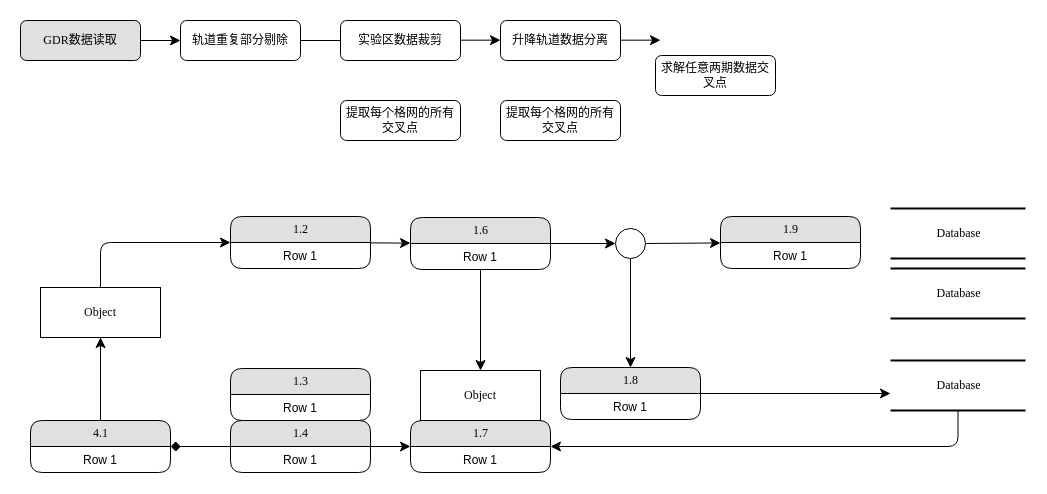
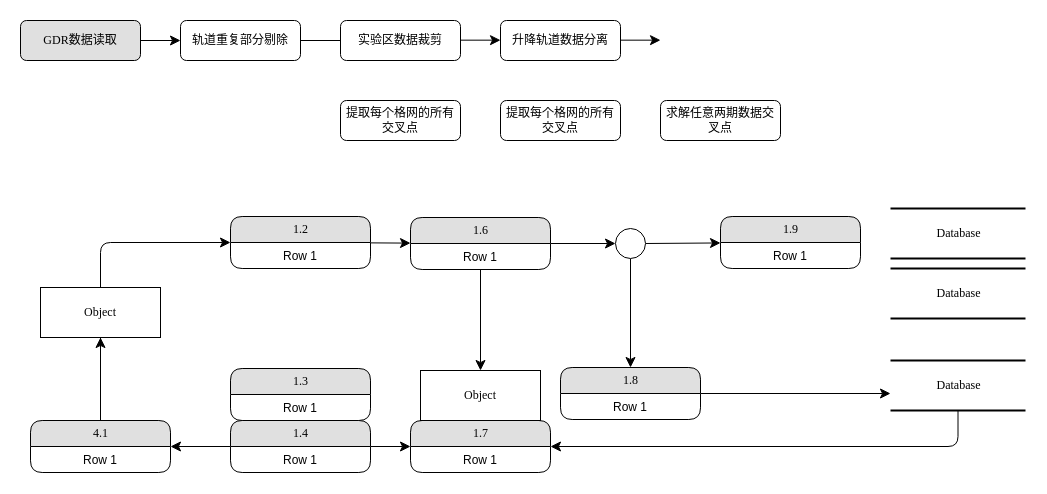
  <mxCell id="0" />
  <mxCell id="1" parent="0" />
  <mxCell id="2" value="Database" style="html=1;rounded=0;shadow=0;comic=0;labelBackgroundColor=none;strokeWidth=2;fontFamily=Verdana;fontSize=12;align=center;shape=mxgraph.ios7ui.horLines;" parent="1" vertex="1"><mxGeometry x="890" y="208" width="135" height="50" as="geometry" /></mxCell>
  <mxCell id="3" value="Database" style="html=1;rounded=0;shadow=0;comic=0;labelBackgroundColor=none;strokeWidth=2;fontFamily=Verdana;fontSize=12;align=center;shape=mxgraph.ios7ui.horLines;" parent="1" vertex="1"><mxGeometry x="890" y="268" width="135" height="50" as="geometry" /></mxCell>
  <mxCell id="4" style="edgeStyle=none;html=1;labelBackgroundColor=none;startFill=0;startSize=8;endFill=1;endSize=8;fontFamily=Verdana;fontSize=12;exitX=1;exitY=0.5;exitDx=0;exitDy=0;" parent="1" source="40" edge="1"><mxGeometry relative="1" as="geometry"><mxPoint x="140" y="38" as="sourcePoint" /><mxPoint x="180" y="40" as="targetPoint" /></mxGeometry></mxCell>
  <mxCell id="5" style="edgeStyle=none;html=1;labelBackgroundColor=none;startFill=0;startSize=8;endFill=1;endSize=8;fontFamily=Verdana;fontSize=12;exitX=1;exitY=0.5;exitDx=0;exitDy=0;entryX=0;entryY=0.5;entryDx=0;entryDy=0;endArrow=none;" parent="1" source="39" target="41" edge="1"><mxGeometry relative="1" as="geometry"><mxPoint x="292.941" y="64" as="sourcePoint" /></mxGeometry></mxCell>
  <mxCell id="6" style="edgeStyle=orthogonalEdgeStyle;html=1;labelBackgroundColor=none;startFill=0;startSize=8;endFill=1;endSize=8;fontFamily=Verdana;fontSize=12;" parent="1" source="7" target="31" edge="1"><mxGeometry relative="1" as="geometry"><Array as="points"><mxPoint x="958" y="446" /></Array></mxGeometry></mxCell>
  <mxCell id="7" value="Database" style="html=1;rounded=0;shadow=0;comic=0;labelBackgroundColor=none;strokeWidth=2;fontFamily=Verdana;fontSize=12;align=center;shape=mxgraph.ios7ui.horLines;" parent="1" vertex="1"><mxGeometry x="890" y="360" width="135" height="50" as="geometry" /></mxCell>
  <mxCell id="8" style="edgeStyle=none;html=1;labelBackgroundColor=none;startFill=0;startSize=8;endFill=1;endSize=8;fontFamily=Verdana;fontSize=12;" parent="1" source="10" target="38" edge="1"><mxGeometry relative="1" as="geometry"><mxPoint x="550" y="242.93" as="targetPoint" /></mxGeometry></mxCell>
  <mxCell id="9" style="edgeStyle=none;html=1;labelBackgroundColor=none;startFill=0;startSize=8;endFill=1;endSize=8;fontFamily=Verdana;fontSize=12;" parent="1" source="10" target="35" edge="1"><mxGeometry relative="1" as="geometry" /></mxCell>
  <mxCell id="10" value="1.6" style="swimlane;html=1;fontStyle=0;childLayout=stackLayout;horizontal=1;startSize=26;fillColor=#e0e0e0;horizontalStack=0;resizeParent=1;resizeLast=0;collapsible=1;marginBottom=0;swimlaneFillColor=#ffffff;align=center;rounded=1;shadow=0;comic=0;labelBackgroundColor=none;strokeWidth=1;fontFamily=Verdana;fontSize=12" parent="1" vertex="1"><mxGeometry x="410" y="217" width="140" height="52" as="geometry" /></mxCell>
  <mxCell id="11" value="Row 1" style="text;html=1;strokeColor=none;fillColor=none;spacingLeft=4;spacingRight=4;whiteSpace=wrap;overflow=hidden;rotatable=0;points=[[0,0.5],[1,0.5]];portConstraint=eastwest;align=center;" parent="10" vertex="1"><mxGeometry y="26" width="140" height="26" as="geometry" /></mxCell>
  <mxCell id="12" style="edgeStyle=none;html=1;labelBackgroundColor=none;startFill=0;startSize=8;endFill=1;endSize=8;fontFamily=Verdana;fontSize=12;" parent="1" source="13" target="10" edge="1"><mxGeometry relative="1" as="geometry" /></mxCell>
  <mxCell id="13" value="1.2" style="swimlane;html=1;fontStyle=0;childLayout=stackLayout;horizontal=1;startSize=26;fillColor=#e0e0e0;horizontalStack=0;resizeParent=1;resizeLast=0;collapsible=1;marginBottom=0;swimlaneFillColor=#ffffff;align=center;rounded=1;shadow=0;comic=0;labelBackgroundColor=none;strokeWidth=1;fontFamily=Verdana;fontSize=12" parent="1" vertex="1"><mxGeometry x="230" y="216" width="140" height="52" as="geometry" /></mxCell>
  <mxCell id="14" value="Row 1" style="text;html=1;strokeColor=none;fillColor=none;spacingLeft=4;spacingRight=4;whiteSpace=wrap;overflow=hidden;rotatable=0;points=[[0,0.5],[1,0.5]];portConstraint=eastwest;align=center;" parent="13" vertex="1"><mxGeometry y="26" width="140" height="26" as="geometry" /></mxCell>
  <mxCell id="15" value="1.9" style="swimlane;html=1;fontStyle=0;childLayout=stackLayout;horizontal=1;startSize=26;fillColor=#e0e0e0;horizontalStack=0;resizeParent=1;resizeLast=0;collapsible=1;marginBottom=0;swimlaneFillColor=#ffffff;align=center;rounded=1;shadow=0;comic=0;labelBackgroundColor=none;strokeWidth=1;fontFamily=Verdana;fontSize=12" parent="1" vertex="1"><mxGeometry x="720" y="216" width="140" height="52" as="geometry" /></mxCell>
  <mxCell id="16" value="Row 1" style="text;html=1;strokeColor=none;fillColor=none;spacingLeft=4;spacingRight=4;whiteSpace=wrap;overflow=hidden;rotatable=0;points=[[0,0.5],[1,0.5]];portConstraint=eastwest;align=center;" parent="15" vertex="1"><mxGeometry y="26" width="140" height="26" as="geometry" /></mxCell>
  <mxCell id="17" style="edgeStyle=none;html=1;labelBackgroundColor=none;startFill=0;startSize=8;endFill=1;endSize=8;fontFamily=Verdana;fontSize=12;" parent="1" source="18" target="28" edge="1"><mxGeometry relative="1" as="geometry" /></mxCell>
  <mxCell id="18" value="1.3" style="swimlane;html=1;fontStyle=0;childLayout=stackLayout;horizontal=1;startSize=26;fillColor=#e0e0e0;horizontalStack=0;resizeParent=1;resizeLast=0;collapsible=1;marginBottom=0;swimlaneFillColor=#ffffff;align=center;rounded=1;shadow=0;comic=0;labelBackgroundColor=none;strokeWidth=1;fontFamily=Verdana;fontSize=12" parent="1" vertex="1"><mxGeometry x="230" y="368" width="140" height="52" as="geometry" /></mxCell>
  <mxCell id="19" value="Row 1" style="text;html=1;strokeColor=none;fillColor=none;spacingLeft=4;spacingRight=4;whiteSpace=wrap;overflow=hidden;rotatable=0;points=[[0,0.5],[1,0.5]];portConstraint=eastwest;align=center;" parent="18" vertex="1"><mxGeometry y="26" width="140" height="26" as="geometry" /></mxCell>
  <mxCell id="20" style="edgeStyle=orthogonalEdgeStyle;html=1;labelBackgroundColor=none;startFill=0;startSize=8;endFill=1;endSize=8;fontFamily=Verdana;fontSize=12;" parent="1" source="21" target="7" edge="1"><mxGeometry relative="1" as="geometry"><Array as="points"><mxPoint x="630" y="380" /></Array></mxGeometry></mxCell>
  <mxCell id="21" value="1.8" style="swimlane;html=1;fontStyle=0;childLayout=stackLayout;horizontal=1;startSize=26;fillColor=#e0e0e0;horizontalStack=0;resizeParent=1;resizeLast=0;collapsible=1;marginBottom=0;swimlaneFillColor=#ffffff;align=center;rounded=1;shadow=0;comic=0;labelBackgroundColor=none;strokeWidth=1;fontFamily=Verdana;fontSize=12" parent="1" vertex="1"><mxGeometry x="560" y="367" width="140" height="52" as="geometry" /></mxCell>
  <mxCell id="22" value="Row 1" style="text;html=1;strokeColor=none;fillColor=none;spacingLeft=4;spacingRight=4;whiteSpace=wrap;overflow=hidden;rotatable=0;points=[[0,0.5],[1,0.5]];portConstraint=eastwest;align=center;" parent="21" vertex="1"><mxGeometry y="26" width="140" height="26" as="geometry" /></mxCell>
  <mxCell id="23" style="edgeStyle=none;html=1;labelBackgroundColor=none;startFill=0;startSize=8;endFill=1;endSize=8;fontFamily=Verdana;fontSize=12;" parent="1" source="24" target="34" edge="1"><mxGeometry relative="1" as="geometry" /></mxCell>
  <mxCell id="24" value="4.1" style="swimlane;html=1;fontStyle=0;childLayout=stackLayout;horizontal=1;startSize=26;fillColor=#e0e0e0;horizontalStack=0;resizeParent=1;resizeLast=0;collapsible=1;marginBottom=0;swimlaneFillColor=#ffffff;align=center;rounded=1;shadow=0;comic=0;labelBackgroundColor=none;strokeWidth=1;fontFamily=Verdana;fontSize=12" parent="1" vertex="1"><mxGeometry x="30" y="420" width="140" height="52" as="geometry" /></mxCell>
  <mxCell id="25" value="Row 1" style="text;html=1;strokeColor=none;fillColor=none;spacingLeft=4;spacingRight=4;whiteSpace=wrap;overflow=hidden;rotatable=0;points=[[0,0.5],[1,0.5]];portConstraint=eastwest;align=center;" parent="24" vertex="1"><mxGeometry y="26" width="140" height="26" as="geometry" /></mxCell>
  <mxCell id="26" style="edgeStyle=none;html=1;labelBackgroundColor=none;startFill=0;startSize=8;endFill=1;endSize=8;fontFamily=Verdana;fontSize=12;" parent="1" source="28" target="31" edge="1"><mxGeometry relative="1" as="geometry" /></mxCell>
- <mxCell id="27" style="edgeStyle=none;html=1;labelBackgroundColor=none;startFill=0;startSize=8;endFill=1;endSize=8;fontFamily=Verdana;fontSize=12;endArrow=diamond;" parent="1" source="28" target="24" edge="1"><mxGeometry relative="1" as="geometry" /></mxCell>
+ <mxCell id="27" style="edgeStyle=none;html=1;labelBackgroundColor=none;startFill=0;startSize=8;endFill=1;endSize=8;fontFamily=Verdana;fontSize=12;" parent="1" source="28" target="24" edge="1"><mxGeometry relative="1" as="geometry" /></mxCell>
  <mxCell id="28" value="1.4" style="swimlane;html=1;fontStyle=0;childLayout=stackLayout;horizontal=1;startSize=26;fillColor=#e0e0e0;horizontalStack=0;resizeParent=1;resizeLast=0;collapsible=1;marginBottom=0;swimlaneFillColor=#ffffff;align=center;rounded=1;shadow=0;comic=0;labelBackgroundColor=none;strokeWidth=1;fontFamily=Verdana;fontSize=12" parent="1" vertex="1"><mxGeometry x="230" y="420" width="140" height="52" as="geometry" /></mxCell>
  <mxCell id="29" value="Row 1" style="text;html=1;strokeColor=none;fillColor=none;spacingLeft=4;spacingRight=4;whiteSpace=wrap;overflow=hidden;rotatable=0;points=[[0,0.5],[1,0.5]];portConstraint=eastwest;align=center;" parent="28" vertex="1"><mxGeometry y="26" width="140" height="26" as="geometry" /></mxCell>
  <mxCell id="30" style="edgeStyle=none;html=1;labelBackgroundColor=none;startFill=0;startSize=8;endFill=1;endSize=8;fontFamily=Verdana;fontSize=12;" parent="1" source="31" target="35" edge="1"><mxGeometry relative="1" as="geometry" /></mxCell>
  <mxCell id="31" value="1.7" style="swimlane;html=1;fontStyle=0;childLayout=stackLayout;horizontal=1;startSize=26;fillColor=#e0e0e0;horizontalStack=0;resizeParent=1;resizeLast=0;collapsible=1;marginBottom=0;swimlaneFillColor=#ffffff;align=center;rounded=1;shadow=0;comic=0;labelBackgroundColor=none;strokeWidth=1;fontFamily=Verdana;fontSize=12" parent="1" vertex="1"><mxGeometry x="410" y="420" width="140" height="52" as="geometry" /></mxCell>
  <mxCell id="32" value="Row 1" style="text;html=1;strokeColor=none;fillColor=none;spacingLeft=4;spacingRight=4;whiteSpace=wrap;overflow=hidden;rotatable=0;points=[[0,0.5],[1,0.5]];portConstraint=eastwest;align=center;" parent="31" vertex="1"><mxGeometry y="26" width="140" height="26" as="geometry" /></mxCell>
  <mxCell id="33" style="edgeStyle=orthogonalEdgeStyle;html=1;labelBackgroundColor=none;startFill=0;startSize=8;endFill=1;endSize=8;fontFamily=Verdana;fontSize=12;" parent="1" target="13" edge="1"><mxGeometry relative="1" as="geometry"><Array as="points"><mxPoint x="100" y="242" /></Array><mxPoint x="100" y="370" as="sourcePoint" /></mxGeometry></mxCell>
  <mxCell id="34" value="Object" style="whiteSpace=wrap;html=1;rounded=0;shadow=0;comic=0;labelBackgroundColor=none;strokeWidth=1;fontFamily=Verdana;fontSize=12;align=center;" parent="1" vertex="1"><mxGeometry x="40" y="287" width="120" height="50" as="geometry" /></mxCell>
  <mxCell id="35" value="Object" style="whiteSpace=wrap;html=1;rounded=0;shadow=0;comic=0;labelBackgroundColor=none;strokeWidth=1;fontFamily=Verdana;fontSize=12;align=center;" parent="1" vertex="1"><mxGeometry x="420" y="370" width="120" height="50" as="geometry" /></mxCell>
  <mxCell id="36" style="edgeStyle=none;html=1;labelBackgroundColor=none;startFill=0;startSize=8;endFill=1;endSize=8;fontFamily=Verdana;fontSize=12;" parent="1" source="38" target="21" edge="1"><mxGeometry relative="1" as="geometry" /></mxCell>
  <mxCell id="37" style="edgeStyle=none;html=1;labelBackgroundColor=none;startFill=0;startSize=8;endFill=1;endSize=8;fontFamily=Verdana;fontSize=12;" parent="1" source="38" target="15" edge="1"><mxGeometry relative="1" as="geometry" /></mxCell>
  <mxCell id="38" value="" style="ellipse;whiteSpace=wrap;html=1;rounded=1;shadow=0;comic=0;labelBackgroundColor=none;strokeWidth=1;fontFamily=Verdana;fontSize=12;align=center;" parent="1" vertex="1"><mxGeometry x="615" y="228" width="30" height="30" as="geometry" /></mxCell>
  <mxCell id="39" value="轨道重复部分剔除" style="rounded=1;whiteSpace=wrap;html=1;" vertex="1" parent="1"><mxGeometry x="180" y="20" width="120" height="40" as="geometry" /></mxCell>
  <mxCell id="40" value="&lt;span style=&quot;font-family: Verdana;&quot;&gt;GDR数据读取&lt;/span&gt;" style="rounded=1;whiteSpace=wrap;html=1;fillColor=#e0e0e0;" vertex="1" parent="1"><mxGeometry x="20" y="20" width="120" height="40" as="geometry" /></mxCell>
  <mxCell id="41" value="实验区数据裁剪" style="rounded=1;whiteSpace=wrap;html=1;" vertex="1" parent="1"><mxGeometry x="340" y="20" width="120" height="40" as="geometry" /></mxCell>
  <mxCell id="42" value="升降轨道数据分离" style="rounded=1;whiteSpace=wrap;html=1;" vertex="1" parent="1"><mxGeometry x="500" y="20" width="120" height="40" as="geometry" /></mxCell>
  <mxCell id="43" style="edgeStyle=none;html=1;labelBackgroundColor=none;startFill=0;startSize=8;endFill=1;endSize=8;fontFamily=Verdana;fontSize=12;exitX=1;exitY=0.5;exitDx=0;exitDy=0;entryX=0;entryY=0.5;entryDx=0;entryDy=0;" edge="1" parent="1"><mxGeometry relative="1" as="geometry"><mxPoint x="460" y="39.66" as="sourcePoint" /><mxPoint x="500" y="39.66" as="targetPoint" /></mxGeometry></mxCell>
  <mxCell id="44" style="edgeStyle=none;html=1;labelBackgroundColor=none;startFill=0;startSize=8;endFill=1;endSize=8;fontFamily=Verdana;fontSize=12;exitX=1;exitY=0.5;exitDx=0;exitDy=0;entryX=0;entryY=0.5;entryDx=0;entryDy=0;" edge="1" parent="1"><mxGeometry relative="1" as="geometry"><mxPoint x="620" y="39.66" as="sourcePoint" /><mxPoint x="660" y="39.66" as="targetPoint" /></mxGeometry></mxCell>
- <mxCell id="45" value="求解任意两期数据交叉点" style="rounded=1;whiteSpace=wrap;html=1;" vertex="1" parent="1"><mxGeometry x="655" y="55" width="120" height="40" as="geometry" /></mxCell>
+ <mxCell id="45" value="求解任意两期数据交叉点" style="rounded=1;whiteSpace=wrap;html=1;" vertex="1" parent="1"><mxGeometry x="660" y="100" width="120" height="40" as="geometry" /></mxCell>
  <mxCell id="46" value="提取每个格网的所有交叉点" style="rounded=1;whiteSpace=wrap;html=1;" vertex="1" parent="1"><mxGeometry x="500" y="100" width="120" height="40" as="geometry" /></mxCell>
  <mxCell id="47" value="提取每个格网的所有交叉点" style="rounded=1;whiteSpace=wrap;html=1;" vertex="1" parent="1"><mxGeometry x="340" y="100" width="120" height="40" as="geometry" /></mxCell>
